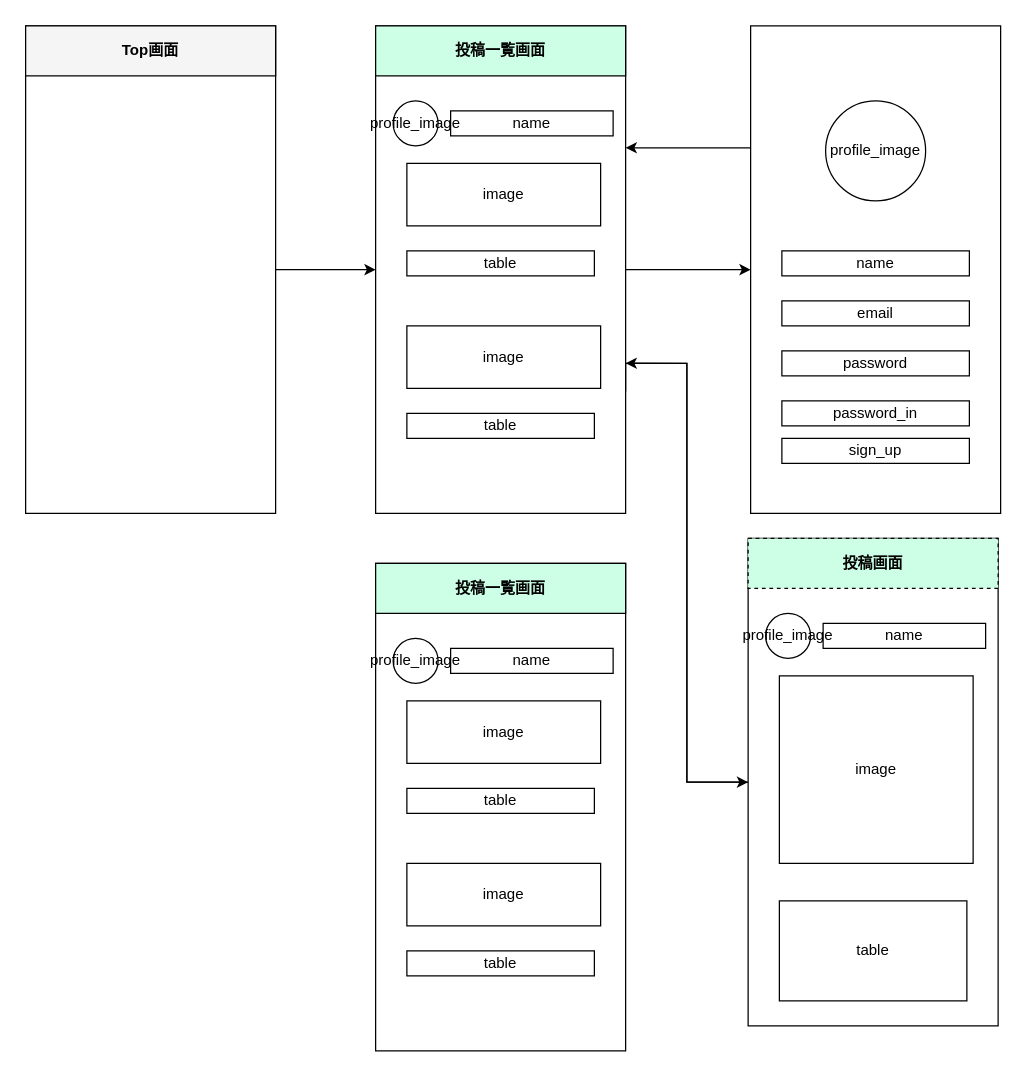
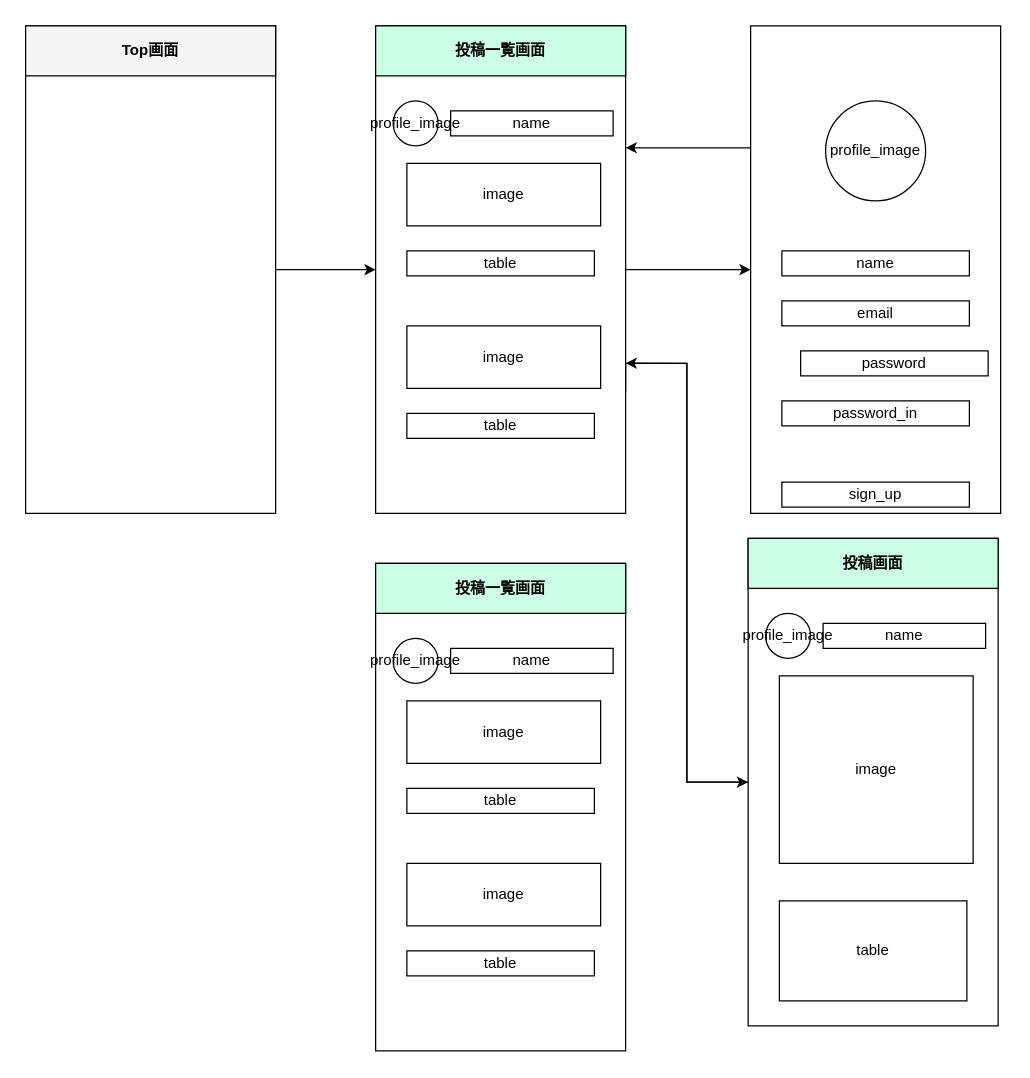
  <mxCell id="0" />
  <mxCell id="1" parent="0" />
  <mxCell id="2" value="" style="group;labelBackgroundColor=none;fontStyle=1" parent="1" vertex="1" connectable="0"><mxGeometry x="600" y="20" width="200" height="390" as="geometry" /></mxCell>
  <mxCell id="3" value="" style="group" parent="2" vertex="1" connectable="0"><mxGeometry width="200" height="390" as="geometry" /></mxCell>
  <mxCell id="4" value="" style="rounded=0;whiteSpace=wrap;html=1;" parent="3" vertex="1"><mxGeometry width="200" height="390" as="geometry" /></mxCell>
  <mxCell id="5" value="profile_image" style="ellipse;whiteSpace=wrap;html=1;aspect=fixed;" parent="3" vertex="1"><mxGeometry x="60" y="60" width="80" height="80" as="geometry" /></mxCell>
  <mxCell id="6" value="name" style="text;html=1;fillColor=none;align=center;verticalAlign=middle;whiteSpace=wrap;rounded=0;strokeColor=#000000;" parent="3" vertex="1"><mxGeometry x="25" y="180" width="150" height="20" as="geometry" /></mxCell>
  <mxCell id="7" value="email" style="text;html=1;fillColor=none;align=center;verticalAlign=middle;whiteSpace=wrap;rounded=0;strokeColor=#000000;" parent="3" vertex="1"><mxGeometry x="25" y="220" width="150" height="20" as="geometry" /></mxCell>
- <mxCell id="8" value="password" style="text;html=1;fillColor=none;align=center;verticalAlign=middle;whiteSpace=wrap;rounded=0;strokeColor=#000000;allowArrows=1;" parent="3" vertex="1"><mxGeometry x="25" y="260" width="150" height="20" as="geometry" /></mxCell>
+ <mxCell id="8" value="password" style="text;html=1;fillColor=none;align=center;verticalAlign=middle;whiteSpace=wrap;rounded=0;strokeColor=#000000;allowArrows=1;" parent="3" vertex="1"><mxGeometry x="40" y="260" width="150" height="20" as="geometry" /></mxCell>
  <mxCell id="9" value="password_in" style="text;html=1;fillColor=none;align=center;verticalAlign=middle;whiteSpace=wrap;rounded=0;strokeColor=#000000;allowArrows=1;" parent="3" vertex="1"><mxGeometry x="25" y="300" width="150" height="20" as="geometry" /></mxCell>
- <mxCell id="10" value="sign_up" style="text;html=1;fillColor=none;align=center;verticalAlign=middle;whiteSpace=wrap;rounded=0;strokeColor=#000000;allowArrows=1;" parent="3" vertex="1"><mxGeometry x="25" y="330" width="150" height="20" as="geometry" /></mxCell>
+ <mxCell id="10" value="sign_up" style="text;html=1;fillColor=none;align=center;verticalAlign=middle;whiteSpace=wrap;rounded=0;strokeColor=#000000;allowArrows=1;" parent="3" vertex="1"><mxGeometry x="25" y="365" width="150" height="20" as="geometry" /></mxCell>
  <mxCell id="11" value="" style="group" parent="1" vertex="1" connectable="0"><mxGeometry x="300" y="20" width="204" height="390" as="geometry" /></mxCell>
  <mxCell id="12" value="" style="rounded=0;whiteSpace=wrap;html=1;" parent="11" vertex="1"><mxGeometry width="200" height="390" as="geometry" /></mxCell>
  <mxCell id="13" value="profile_image" style="ellipse;whiteSpace=wrap;html=1;aspect=fixed;" parent="11" vertex="1"><mxGeometry x="14" y="60" width="36" height="36" as="geometry" /></mxCell>
  <mxCell id="14" value="table" style="text;html=1;fillColor=none;align=center;verticalAlign=middle;whiteSpace=wrap;rounded=0;strokeColor=#000000;" parent="11" vertex="1"><mxGeometry x="25" y="180" width="150" height="20" as="geometry" /></mxCell>
  <mxCell id="15" value="image" style="text;html=1;fillColor=none;align=center;verticalAlign=middle;whiteSpace=wrap;rounded=0;strokeColor=#000000;allowArrows=1;" parent="11" vertex="1"><mxGeometry x="25" y="110" width="155" height="50" as="geometry" /></mxCell>
  <mxCell id="16" value="table" style="text;html=1;fillColor=none;align=center;verticalAlign=middle;whiteSpace=wrap;rounded=0;strokeColor=#000000;" parent="11" vertex="1"><mxGeometry x="25" y="310" width="150" height="20" as="geometry" /></mxCell>
  <mxCell id="17" value="image" style="text;html=1;fillColor=none;align=center;verticalAlign=middle;whiteSpace=wrap;rounded=0;strokeColor=#000000;allowArrows=1;" parent="11" vertex="1"><mxGeometry x="25" y="240" width="155" height="50" as="geometry" /></mxCell>
  <mxCell id="18" value="name" style="text;html=1;fillColor=none;align=center;verticalAlign=middle;whiteSpace=wrap;rounded=0;strokeColor=#000000;" parent="11" vertex="1"><mxGeometry x="60" y="68" width="130" height="20" as="geometry" /></mxCell>
  <mxCell id="19" value="&lt;b&gt;投稿一覧画面&lt;/b&gt;" style="rounded=0;whiteSpace=wrap;html=1;labelBackgroundColor=none;fillColor=#CCFFE6;" parent="11" vertex="1"><mxGeometry width="200" height="40" as="geometry" /></mxCell>
  <mxCell id="20" value="" style="group" parent="1" vertex="1" connectable="0"><mxGeometry x="598" y="430" width="204" height="390" as="geometry" /></mxCell>
  <mxCell id="21" value="" style="rounded=0;whiteSpace=wrap;html=1;" parent="20" vertex="1"><mxGeometry width="200" height="390" as="geometry" /></mxCell>
  <mxCell id="22" value="profile_image" style="ellipse;whiteSpace=wrap;html=1;aspect=fixed;" parent="20" vertex="1"><mxGeometry x="14" y="60" width="36" height="36" as="geometry" /></mxCell>
  <mxCell id="23" value="table" style="text;html=1;fillColor=none;align=center;verticalAlign=middle;whiteSpace=wrap;rounded=0;strokeColor=#000000;" parent="20" vertex="1"><mxGeometry x="25" y="290" width="150" height="80" as="geometry" /></mxCell>
  <mxCell id="24" value="image" style="text;html=1;fillColor=none;align=center;verticalAlign=middle;whiteSpace=wrap;rounded=0;strokeColor=#000000;allowArrows=1;" parent="20" vertex="1"><mxGeometry x="25" y="110" width="155" height="150" as="geometry" /></mxCell>
  <mxCell id="25" value="name" style="text;html=1;fillColor=none;align=center;verticalAlign=middle;whiteSpace=wrap;rounded=0;strokeColor=#000000;" parent="20" vertex="1"><mxGeometry x="60" y="68" width="130" height="20" as="geometry" /></mxCell>
- <mxCell id="26" value="&lt;b&gt;投稿画面&lt;/b&gt;" style="rounded=0;whiteSpace=wrap;html=1;labelBackgroundColor=none;fillColor=#CCFFE6;dashed=1;" parent="20" vertex="1"><mxGeometry width="200" height="40" as="geometry" /></mxCell>
+ <mxCell id="26" value="&lt;b&gt;投稿画面&lt;/b&gt;" style="rounded=0;whiteSpace=wrap;html=1;labelBackgroundColor=none;fillColor=#CCFFE6;" parent="20" vertex="1"><mxGeometry width="200" height="40" as="geometry" /></mxCell>
  <mxCell id="27" style="edgeStyle=orthogonalEdgeStyle;rounded=0;orthogonalLoop=1;jettySize=auto;html=1;entryX=0;entryY=0.5;entryDx=0;entryDy=0;" parent="1" source="12" target="4" edge="1"><mxGeometry relative="1" as="geometry" /></mxCell>
  <mxCell id="28" value="" style="group" parent="1" vertex="1" connectable="0"><mxGeometry x="20" y="20" width="200" height="390" as="geometry" /></mxCell>
  <mxCell id="29" value="" style="rounded=0;whiteSpace=wrap;html=1;" parent="28" vertex="1"><mxGeometry width="200" height="390" as="geometry" /></mxCell>
  <mxCell id="30" value="&lt;b&gt;Top画面&lt;/b&gt;" style="rounded=0;whiteSpace=wrap;html=1;labelBackgroundColor=none;fillColor=#f5f5f5;" parent="28" vertex="1"><mxGeometry width="200" height="40" as="geometry" /></mxCell>
  <mxCell id="31" style="edgeStyle=orthogonalEdgeStyle;rounded=0;orthogonalLoop=1;jettySize=auto;html=1;entryX=0;entryY=0.5;entryDx=0;entryDy=0;" parent="1" source="29" target="12" edge="1"><mxGeometry relative="1" as="geometry" /></mxCell>
  <mxCell id="32" style="edgeStyle=orthogonalEdgeStyle;rounded=0;orthogonalLoop=1;jettySize=auto;html=1;exitX=0;exitY=0.25;exitDx=0;exitDy=0;entryX=1;entryY=0.25;entryDx=0;entryDy=0;" parent="1" source="4" target="12" edge="1"><mxGeometry relative="1" as="geometry" /></mxCell>
  <mxCell id="33" style="edgeStyle=orthogonalEdgeStyle;rounded=0;orthogonalLoop=1;jettySize=auto;html=1;entryX=1;entryY=0.692;entryDx=0;entryDy=0;entryPerimeter=0;" parent="1" source="21" target="12" edge="1"><mxGeometry relative="1" as="geometry" /></mxCell>
  <mxCell id="34" style="edgeStyle=orthogonalEdgeStyle;rounded=0;orthogonalLoop=1;jettySize=auto;html=1;exitX=1;exitY=0.75;exitDx=0;exitDy=0;entryX=0;entryY=0.5;entryDx=0;entryDy=0;strokeColor=#000000;" parent="1" source="12" target="21" edge="1"><mxGeometry relative="1" as="geometry"><Array as="points"><mxPoint x="500" y="290" /><mxPoint x="549" y="290" /><mxPoint x="549" y="625" /></Array></mxGeometry></mxCell>
  <mxCell id="35" value="" style="group" vertex="1" connectable="0" parent="1"><mxGeometry x="300" y="450" width="204" height="390" as="geometry" /></mxCell>
  <mxCell id="36" value="" style="rounded=0;whiteSpace=wrap;html=1;" vertex="1" parent="35"><mxGeometry width="200" height="390" as="geometry" /></mxCell>
  <mxCell id="37" value="profile_image" style="ellipse;whiteSpace=wrap;html=1;aspect=fixed;" vertex="1" parent="35"><mxGeometry x="14" y="60" width="36" height="36" as="geometry" /></mxCell>
  <mxCell id="38" value="table" style="text;html=1;fillColor=none;align=center;verticalAlign=middle;whiteSpace=wrap;rounded=0;strokeColor=#000000;" vertex="1" parent="35"><mxGeometry x="25" y="180" width="150" height="20" as="geometry" /></mxCell>
  <mxCell id="39" value="image" style="text;html=1;fillColor=none;align=center;verticalAlign=middle;whiteSpace=wrap;rounded=0;strokeColor=#000000;allowArrows=1;" vertex="1" parent="35"><mxGeometry x="25" y="110" width="155" height="50" as="geometry" /></mxCell>
  <mxCell id="40" value="table" style="text;html=1;fillColor=none;align=center;verticalAlign=middle;whiteSpace=wrap;rounded=0;strokeColor=#000000;" vertex="1" parent="35"><mxGeometry x="25" y="310" width="150" height="20" as="geometry" /></mxCell>
  <mxCell id="41" value="image" style="text;html=1;fillColor=none;align=center;verticalAlign=middle;whiteSpace=wrap;rounded=0;strokeColor=#000000;allowArrows=1;" vertex="1" parent="35"><mxGeometry x="25" y="240" width="155" height="50" as="geometry" /></mxCell>
  <mxCell id="42" value="name" style="text;html=1;fillColor=none;align=center;verticalAlign=middle;whiteSpace=wrap;rounded=0;strokeColor=#000000;" vertex="1" parent="35"><mxGeometry x="60" y="68" width="130" height="20" as="geometry" /></mxCell>
  <mxCell id="43" value="&lt;b&gt;投稿一覧画面&lt;/b&gt;" style="rounded=0;whiteSpace=wrap;html=1;labelBackgroundColor=none;fillColor=#CCFFE6;" vertex="1" parent="35"><mxGeometry width="200" height="40" as="geometry" /></mxCell>
